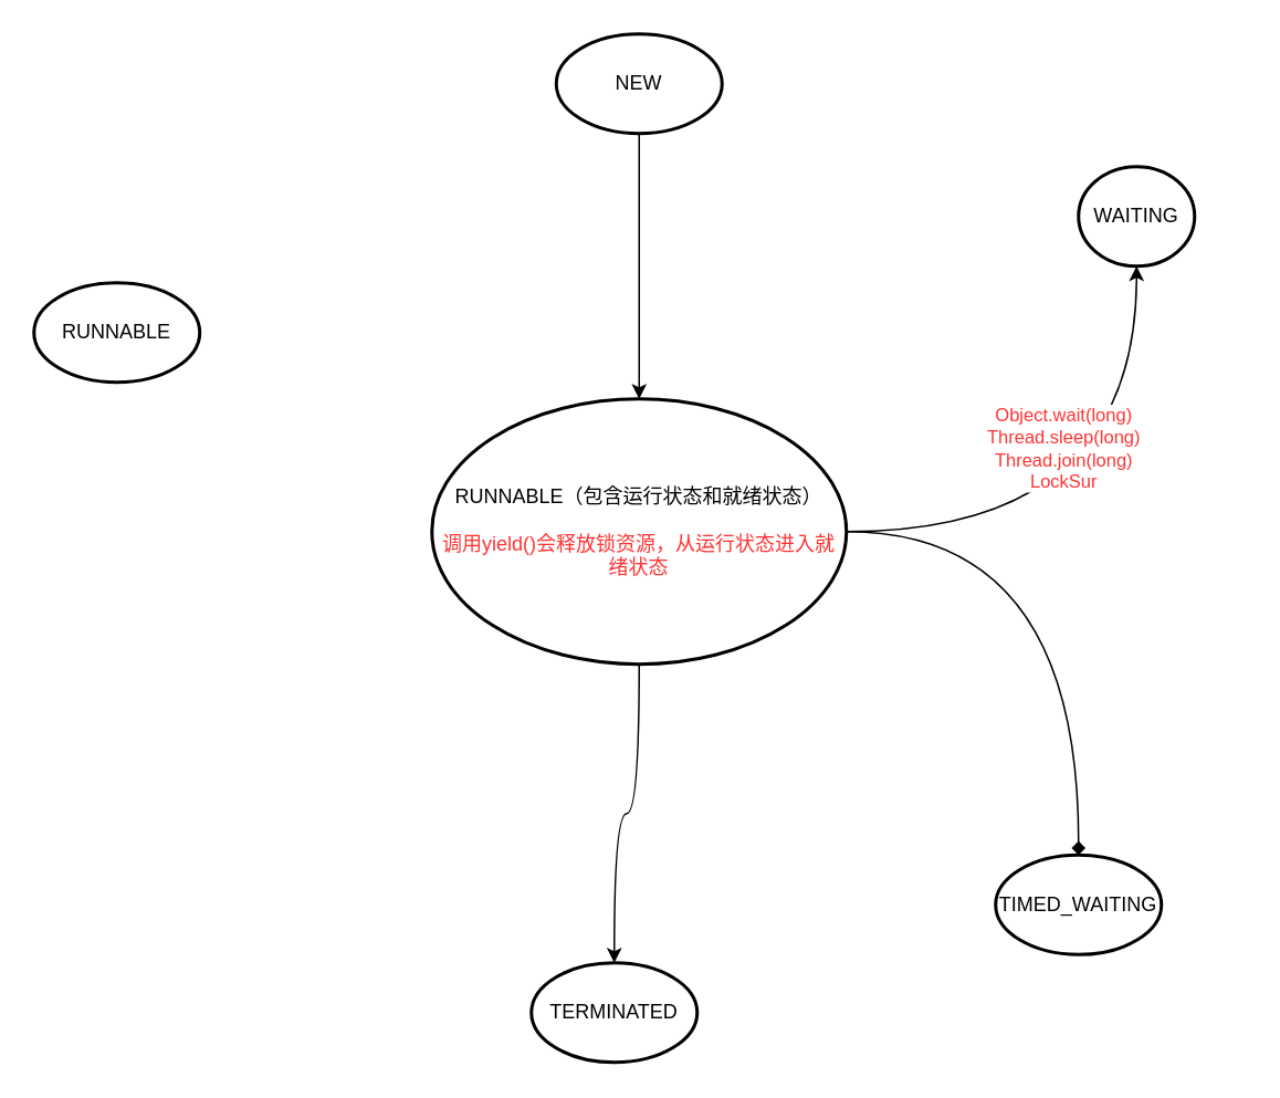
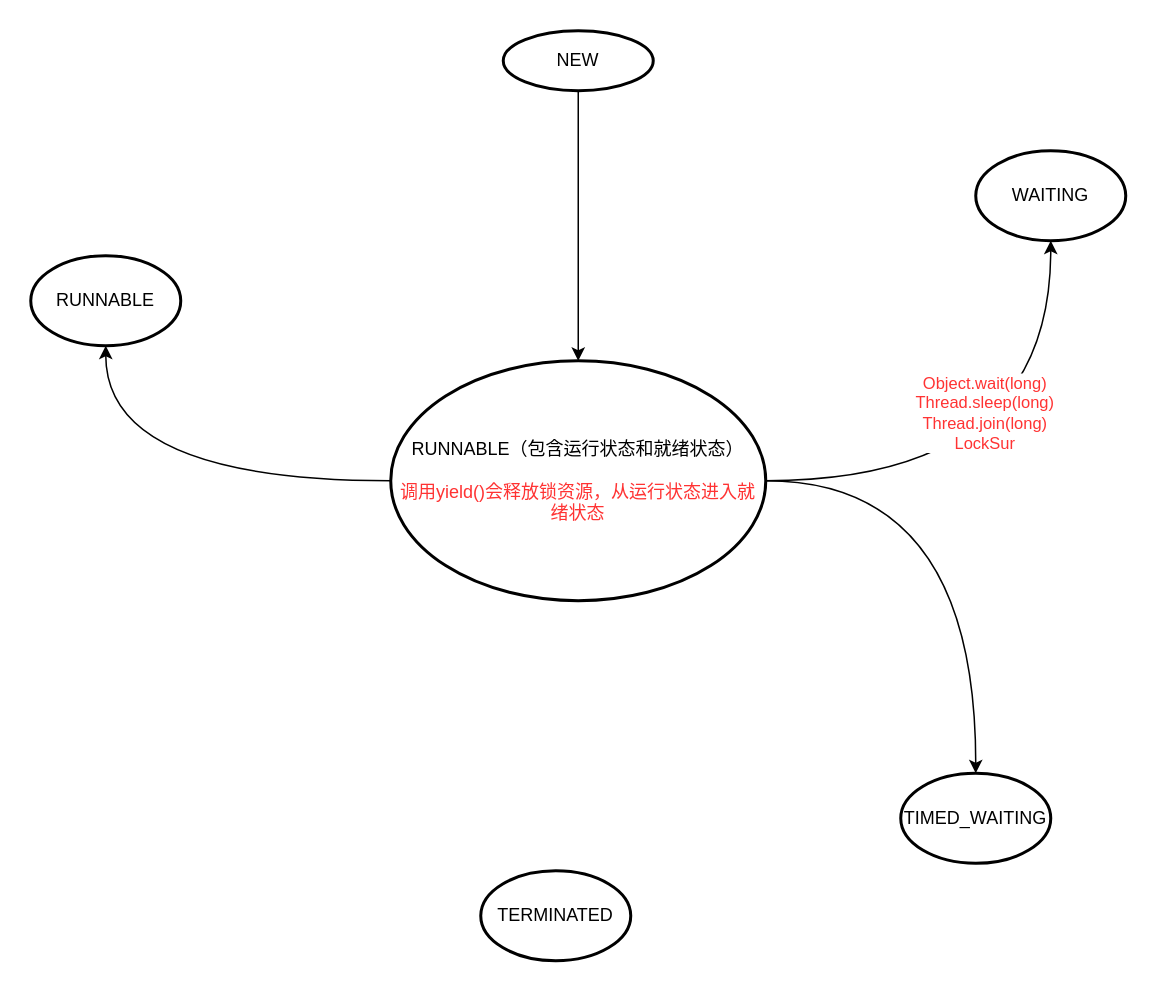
  <mxCell id="0" />
  <mxCell id="1" parent="0" />
  <mxCell id="2" value="" style="edgeStyle=orthogonalEdgeStyle;rounded=0;orthogonalLoop=1;jettySize=auto;html=1;" edge="1" parent="1" source="3" target="8"><mxGeometry relative="1" as="geometry" /></mxCell>
- <mxCell id="3" value="NEW" style="strokeWidth=2;html=1;shape=mxgraph.flowchart.start_1;whiteSpace=wrap;" vertex="1" parent="1"><mxGeometry x="335" y="20" width="100" height="60" as="geometry" /></mxCell>
- <mxCell id="4" value="" style="rounded=0;orthogonalLoop=1;jettySize=auto;html=1;edgeStyle=orthogonalEdgeStyle;curved=1;" edge="1" parent="1" source="8" target="12"><mxGeometry relative="1" as="geometry" /></mxCell>
+ <mxCell id="3" value="NEW" style="strokeWidth=2;html=1;shape=mxgraph.flowchart.start_1;whiteSpace=wrap;" vertex="1" parent="1"><mxGeometry x="335" y="20" width="100" height="40" as="geometry" /></mxCell>
+ <mxCell id="4" value="" style="rounded=0;orthogonalLoop=1;jettySize=auto;html=1;edgeStyle=orthogonalEdgeStyle;curved=1;" edge="1" parent="1" source="8" target="9"><mxGeometry relative="1" as="geometry" /></mxCell>
  <mxCell id="5" value="" style="edgeStyle=orthogonalEdgeStyle;rounded=0;orthogonalLoop=1;jettySize=auto;html=1;curved=1;" edge="1" parent="1" source="8" target="10"><mxGeometry relative="1" as="geometry" /></mxCell>
  <mxCell id="6" value="Object.wait(long)&lt;br&gt;Thread.sleep(long)&lt;br&gt;Thread.join(long)&lt;br&gt;LockSur" style="edgeLabel;html=1;align=center;verticalAlign=middle;resizable=0;points=[];fontColor=#FF3333;" vertex="1" connectable="0" parent="5"><mxGeometry x="0.351" y="45" relative="1" as="geometry"><mxPoint as="offset" /></mxGeometry></mxCell>
- <mxCell id="7" value="" style="edgeStyle=orthogonalEdgeStyle;rounded=0;orthogonalLoop=1;jettySize=auto;html=1;curved=1;endArrow=diamond;" edge="1" parent="1" source="8" target="11"><mxGeometry relative="1" as="geometry" /></mxCell>
+ <mxCell id="7" value="" style="edgeStyle=orthogonalEdgeStyle;rounded=0;orthogonalLoop=1;jettySize=auto;html=1;curved=1;" edge="1" parent="1" source="8" target="11"><mxGeometry relative="1" as="geometry" /></mxCell>
  <mxCell id="8" value="RUNNABLE（包含运行状态和就绪状态）&lt;br&gt;&lt;br&gt;&lt;font color=&quot;#ff3333&quot;&gt;调用yield()会释放锁资源，从运行状态进入就绪状态&lt;/font&gt;" style="strokeWidth=2;html=1;shape=mxgraph.flowchart.start_1;whiteSpace=wrap;" vertex="1" parent="1"><mxGeometry x="260" y="240" width="250" height="160" as="geometry" /></mxCell>
  <mxCell id="9" value="RUNNABLE" style="strokeWidth=2;html=1;shape=mxgraph.flowchart.start_1;whiteSpace=wrap;" vertex="1" parent="1"><mxGeometry x="20" y="170" width="100" height="60" as="geometry" /></mxCell>
- <mxCell id="10" value="WAITING" style="strokeWidth=2;html=1;shape=mxgraph.flowchart.start_1;whiteSpace=wrap;" vertex="1" parent="1"><mxGeometry x="650" y="100" width="70" height="60" as="geometry" /></mxCell>
+ <mxCell id="10" value="WAITING" style="strokeWidth=2;html=1;shape=mxgraph.flowchart.start_1;whiteSpace=wrap;" vertex="1" parent="1"><mxGeometry x="650" y="100" width="100" height="60" as="geometry" /></mxCell>
  <mxCell id="11" value="TIMED_WAITING" style="strokeWidth=2;html=1;shape=mxgraph.flowchart.start_1;whiteSpace=wrap;" vertex="1" parent="1"><mxGeometry x="600" y="515" width="100" height="60" as="geometry" /></mxCell>
  <mxCell id="12" value="TERMINATED" style="strokeWidth=2;html=1;shape=mxgraph.flowchart.start_1;whiteSpace=wrap;" vertex="1" parent="1"><mxGeometry x="320" y="580" width="100" height="60" as="geometry" /></mxCell>
